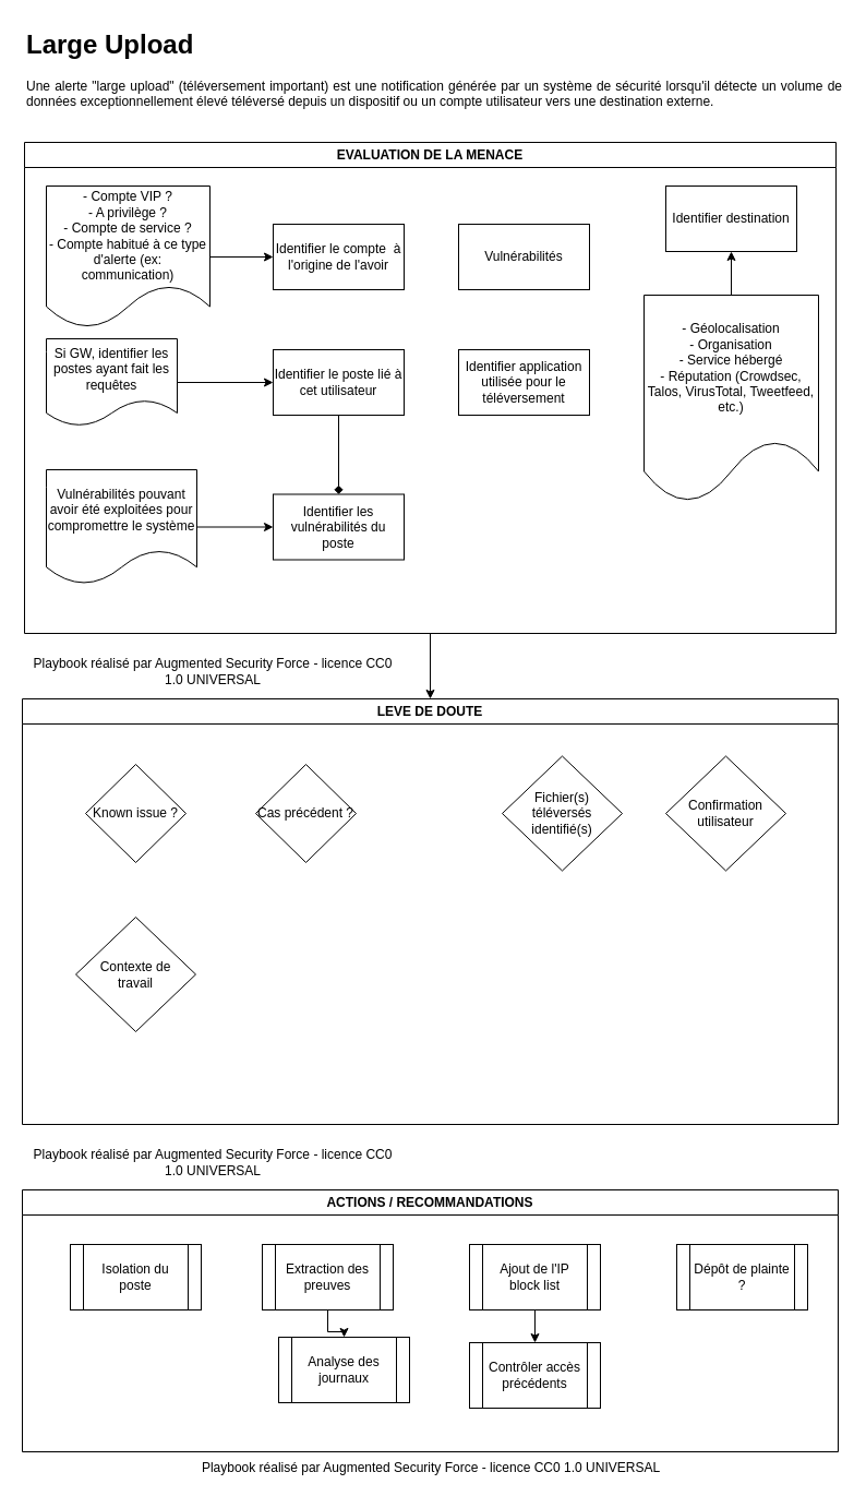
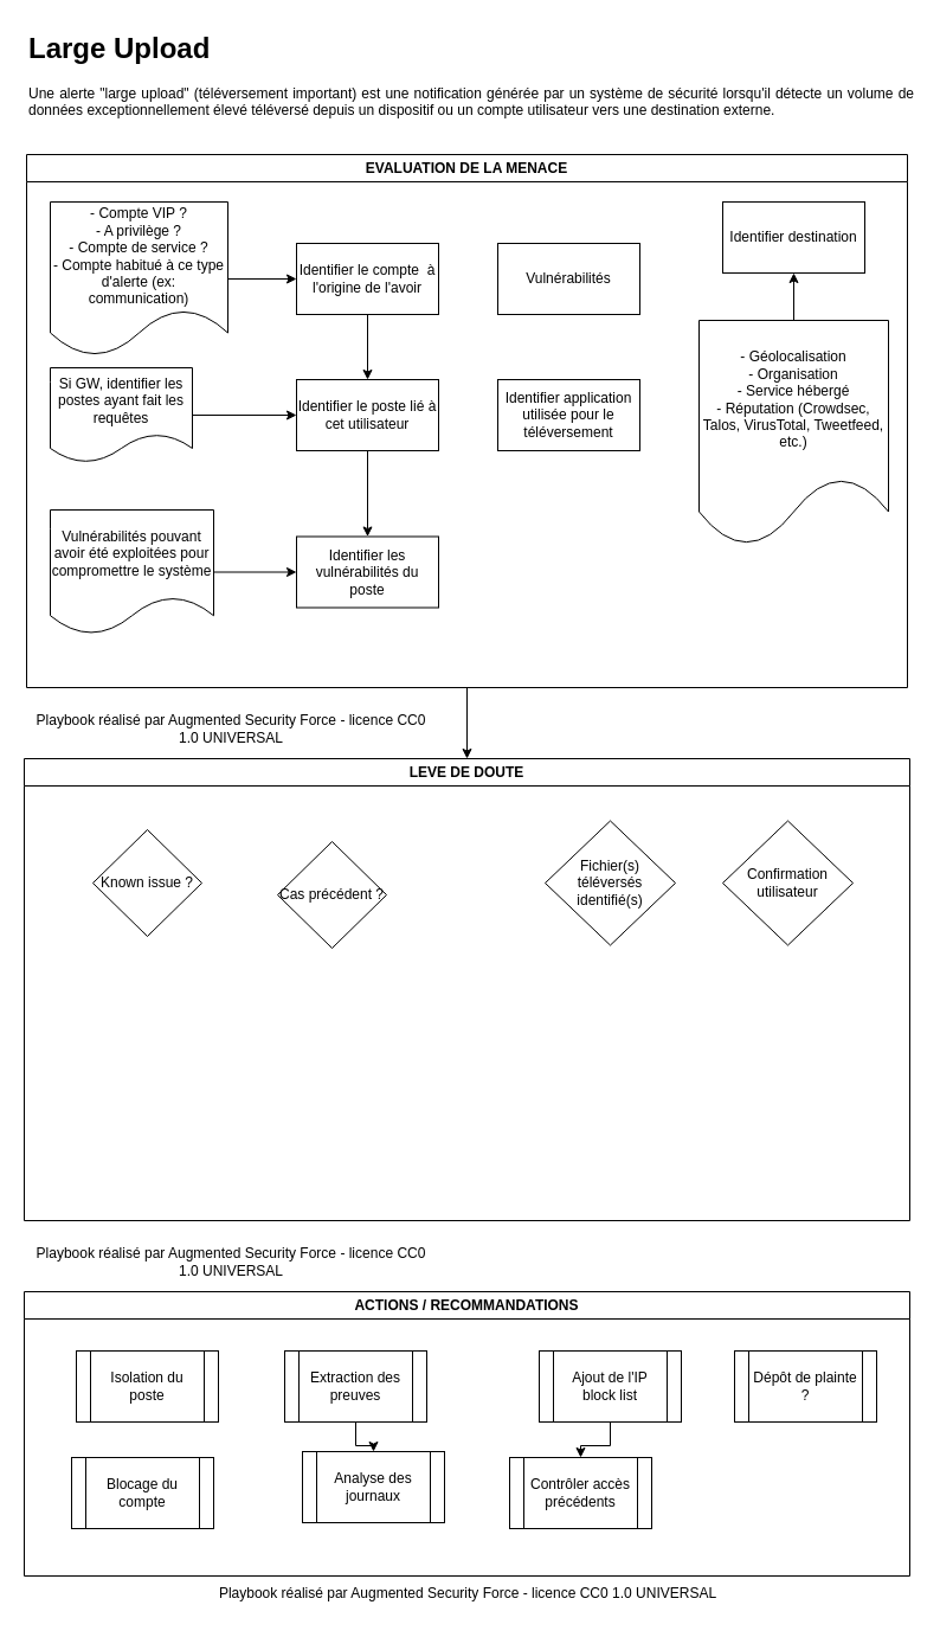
  <mxCell id="0" />
  <mxCell id="1" parent="0" />
  <mxCell id="2" style="edgeStyle=orthogonalEdgeStyle;rounded=0;orthogonalLoop=1;jettySize=auto;html=1;entryX=0.5;entryY=0;entryDx=0;entryDy=0;" edge="1" parent="1" source="3" target="20"><mxGeometry relative="1" as="geometry" /></mxCell>
  <mxCell id="3" value="EVALUATION DE LA MENACE" style="swimlane;whiteSpace=wrap;html=1;" vertex="1" parent="1"><mxGeometry x="22" y="130" width="744" height="450" as="geometry" /></mxCell>
  <mxCell id="4" value="- Compte VIP ? &lt;br&gt;- A privilège ? &lt;br&gt;- Compte de service ?&lt;br&gt;- Compte habitué à ce type d'alerte (ex: communication)" style="shape=document;whiteSpace=wrap;html=1;boundedLbl=1;" vertex="1" parent="3"><mxGeometry x="20" y="40" width="150" height="130" as="geometry" /></mxCell>
  <mxCell id="5" value="Vulnérabilités pouvant avoir été exploitées pour compromettre le système" style="shape=document;whiteSpace=wrap;html=1;boundedLbl=1;" vertex="1" parent="3"><mxGeometry x="20" y="300" width="138" height="105" as="geometry" /></mxCell>
  <mxCell id="6" value="- Géolocalisation&lt;br&gt;- Organisation&lt;br&gt;- Service hébergé&lt;br&gt;- Réputation (Crowdsec, Talos, VirusTotal, Tweetfeed, etc.)" style="shape=document;whiteSpace=wrap;html=1;boundedLbl=1;" vertex="1" parent="3"><mxGeometry x="568" y="140" width="160" height="190" as="geometry" /></mxCell>
  <mxCell id="7" value="Identifier destination" style="rounded=0;whiteSpace=wrap;html=1;" vertex="1" parent="3"><mxGeometry x="588" y="40" width="120" height="60" as="geometry" /></mxCell>
  <mxCell id="8" style="edgeStyle=orthogonalEdgeStyle;rounded=0;orthogonalLoop=1;jettySize=auto;html=1;entryX=0.5;entryY=1;entryDx=0;entryDy=0;" edge="1" parent="3" source="6" target="7"><mxGeometry relative="1" as="geometry" /></mxCell>
  <mxCell id="9" value="Identifier application utilisée pour le téléversement" style="rounded=0;whiteSpace=wrap;html=1;" vertex="1" parent="3"><mxGeometry x="398" y="190" width="120" height="60" as="geometry" /></mxCell>
  <mxCell id="10" value="Si GW, identifier les postes ayant fait les requêtes" style="shape=document;whiteSpace=wrap;html=1;boundedLbl=1;" vertex="1" parent="3"><mxGeometry x="20" y="180" width="120" height="80" as="geometry" /></mxCell>
  <mxCell id="11" value="Vulnérabilités" style="rounded=0;whiteSpace=wrap;html=1;" vertex="1" parent="3"><mxGeometry x="398" y="75" width="120" height="60" as="geometry" /></mxCell>
  <mxCell id="12" value="Identifier les vulnérabilités du poste" style="rounded=0;whiteSpace=wrap;html=1;" vertex="1" parent="3"><mxGeometry x="228" y="322.5" width="120" height="60" as="geometry" /></mxCell>
  <mxCell id="13" style="edgeStyle=orthogonalEdgeStyle;rounded=0;orthogonalLoop=1;jettySize=auto;html=1;entryX=0;entryY=0.5;entryDx=0;entryDy=0;" edge="1" parent="3" source="5" target="12"><mxGeometry relative="1" as="geometry" /></mxCell>
  <mxCell id="14" value="Identifier le poste lié à cet utilisateur" style="rounded=0;whiteSpace=wrap;html=1;" vertex="1" parent="3"><mxGeometry x="228" y="190" width="120" height="60" as="geometry" /></mxCell>
- <mxCell id="15" value="" style="edgeStyle=orthogonalEdgeStyle;rounded=0;orthogonalLoop=1;jettySize=auto;html=1;endArrow=diamond;" edge="1" parent="3" source="14" target="12"><mxGeometry relative="1" as="geometry" /></mxCell>
+ <mxCell id="15" value="" style="edgeStyle=orthogonalEdgeStyle;rounded=0;orthogonalLoop=1;jettySize=auto;html=1;" edge="1" parent="3" source="14" target="12"><mxGeometry relative="1" as="geometry" /></mxCell>
  <mxCell id="16" style="edgeStyle=orthogonalEdgeStyle;rounded=0;orthogonalLoop=1;jettySize=auto;html=1;entryX=0;entryY=0.5;entryDx=0;entryDy=0;" edge="1" parent="3" source="10" target="14"><mxGeometry relative="1" as="geometry" /></mxCell>
  <mxCell id="17" value="Identifier le compte&amp;nbsp; à l'origine de l'avoir" style="rounded=0;whiteSpace=wrap;html=1;" vertex="1" parent="3"><mxGeometry x="228" y="75" width="120" height="60" as="geometry" /></mxCell>
+ <mxCell id="18" value="" style="edgeStyle=orthogonalEdgeStyle;rounded=0;orthogonalLoop=1;jettySize=auto;html=1;" edge="1" parent="3" source="17" target="14"><mxGeometry relative="1" as="geometry" /></mxCell>
  <mxCell id="19" style="edgeStyle=orthogonalEdgeStyle;rounded=0;orthogonalLoop=1;jettySize=auto;html=1;entryX=0;entryY=0.5;entryDx=0;entryDy=0;" edge="1" parent="3" source="4" target="17"><mxGeometry relative="1" as="geometry" /></mxCell>
  <mxCell id="20" value="LEVE DE DOUTE" style="swimlane;whiteSpace=wrap;html=1;" vertex="1" parent="1"><mxGeometry x="20" y="640" width="748" height="390" as="geometry" /></mxCell>
  <mxCell id="21" value="Known issue ?" style="rhombus;whiteSpace=wrap;html=1;" vertex="1" parent="20"><mxGeometry x="58" y="60" width="92" height="90" as="geometry" /></mxCell>
- <mxCell id="22" value="Cas précédent ?" style="rhombus;whiteSpace=wrap;html=1;" vertex="1" parent="20"><mxGeometry x="214" y="60" width="92" height="90" as="geometry" /></mxCell>
+ <mxCell id="22" value="Cas précédent ?" style="rhombus;whiteSpace=wrap;html=1;" vertex="1" parent="20"><mxGeometry x="214" y="70" width="92" height="90" as="geometry" /></mxCell>
  <mxCell id="23" value="Fichier(s) &lt;br&gt;téléversés identifié(s)" style="rhombus;whiteSpace=wrap;html=1;" vertex="1" parent="20"><mxGeometry x="440" y="52.5" width="110" height="105" as="geometry" /></mxCell>
  <mxCell id="24" value="Confirmation utilisateur" style="rhombus;whiteSpace=wrap;html=1;" vertex="1" parent="20"><mxGeometry x="590" y="52.5" width="110" height="105" as="geometry" /></mxCell>
- <mxCell id="25" value="Contexte de &lt;br&gt;travail" style="rhombus;whiteSpace=wrap;html=1;" vertex="1" parent="20"><mxGeometry x="49" y="200" width="110" height="105" as="geometry" /></mxCell>
  <mxCell id="26" value="ACTIONS / RECOMMANDATIONS" style="swimlane;whiteSpace=wrap;html=1;" vertex="1" parent="1"><mxGeometry x="20" y="1090" width="748" height="240" as="geometry" /></mxCell>
  <mxCell id="27" value="Isolation du poste" style="shape=process;whiteSpace=wrap;html=1;backgroundOutline=1;" vertex="1" parent="26"><mxGeometry x="44" y="50" width="120" height="60" as="geometry" /></mxCell>
+ <mxCell id="28" value="Blocage du compte" style="shape=process;whiteSpace=wrap;html=1;backgroundOutline=1;" vertex="1" parent="26"><mxGeometry x="40" y="140" width="120" height="60" as="geometry" /></mxCell>
  <mxCell id="29" value="" style="edgeStyle=orthogonalEdgeStyle;rounded=0;orthogonalLoop=1;jettySize=auto;html=1;" edge="1" parent="26" source="30" target="35"><mxGeometry relative="1" as="geometry" /></mxCell>
- <mxCell id="30" value="Ajout de l'IP block list" style="shape=process;whiteSpace=wrap;html=1;backgroundOutline=1;" vertex="1" parent="26"><mxGeometry x="410" y="50" width="120" height="60" as="geometry" /></mxCell>
+ <mxCell id="30" value="Ajout de l'IP block list" style="shape=process;whiteSpace=wrap;html=1;backgroundOutline=1;" vertex="1" parent="26"><mxGeometry x="435" y="50" width="120" height="60" as="geometry" /></mxCell>
  <mxCell id="31" value="" style="edgeStyle=orthogonalEdgeStyle;rounded=0;orthogonalLoop=1;jettySize=auto;html=1;" edge="1" parent="26" source="32" target="34"><mxGeometry relative="1" as="geometry" /></mxCell>
  <mxCell id="32" value="Extraction des preuves" style="shape=process;whiteSpace=wrap;html=1;backgroundOutline=1;" vertex="1" parent="26"><mxGeometry x="220" y="50" width="120" height="60" as="geometry" /></mxCell>
  <mxCell id="33" value="Dépôt de plainte ?" style="shape=process;whiteSpace=wrap;html=1;backgroundOutline=1;" vertex="1" parent="26"><mxGeometry x="600" y="50" width="120" height="60" as="geometry" /></mxCell>
  <mxCell id="34" value="Analyse des journaux" style="shape=process;whiteSpace=wrap;html=1;backgroundOutline=1;" vertex="1" parent="26"><mxGeometry x="235" y="135" width="120" height="60" as="geometry" /></mxCell>
  <mxCell id="35" value="Contrôler accès précédents" style="shape=process;whiteSpace=wrap;html=1;backgroundOutline=1;" vertex="1" parent="26"><mxGeometry x="410" y="140" width="120" height="60" as="geometry" /></mxCell>
  <mxCell id="36" value="Playbook réalisé par Augmented Security Force - licence&amp;nbsp;CC0 1.0 UNIVERSAL" style="text;html=1;align=center;verticalAlign=middle;whiteSpace=wrap;rounded=0;" vertex="1" parent="1"><mxGeometry x="20" y="1330" width="750" height="30" as="geometry" /></mxCell>
  <mxCell id="37" value="Playbook réalisé par Augmented Security Force - licence&amp;nbsp;CC0 1.0 UNIVERSAL" style="text;html=1;align=center;verticalAlign=middle;whiteSpace=wrap;rounded=0;" vertex="1" parent="1"><mxGeometry x="20" y="600" width="350" height="30" as="geometry" /></mxCell>
  <mxCell id="38" value="Playbook réalisé par Augmented Security Force - licence&amp;nbsp;CC0 1.0 UNIVERSAL" style="text;html=1;align=center;verticalAlign=middle;whiteSpace=wrap;rounded=0;" vertex="1" parent="1"><mxGeometry x="20" y="1050" width="350" height="30" as="geometry" /></mxCell>
  <mxCell id="39" value="&lt;h1 style=&quot;margin-top: 0px;&quot;&gt;Large Upload&lt;/h1&gt;&lt;p style=&quot;text-align: justify;&quot;&gt;Une alerte &quot;large upload&quot; (téléversement important) est une notification générée par un système de sécurité lorsqu'il détecte un volume de données exceptionnellement élevé téléversé depuis un dispositif ou un compte utilisateur vers une destination externe.&lt;/p&gt;" style="text;html=1;whiteSpace=wrap;overflow=hidden;rounded=0;" vertex="1" parent="1"><mxGeometry x="22" y="20" width="750" height="90" as="geometry" /></mxCell>
